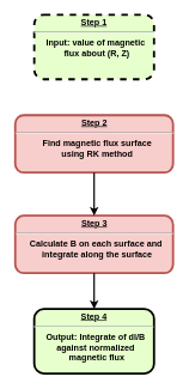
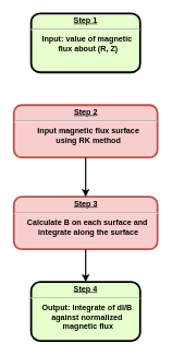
  <mxCell id="0" />
  <mxCell id="1" parent="0" />
- <mxCell id="2" value="&lt;p style=&quot;margin: 0px ; margin-top: 4px ; text-align: center ; text-decoration: underline&quot;&gt;&lt;strong&gt;Step 1&lt;br&gt;&lt;/strong&gt;&lt;/p&gt;&lt;hr&gt;&lt;p style=&quot;margin: 0px ; margin-left: 8px&quot;&gt;Input: value of&amp;nbsp;&lt;span&gt;magnetic&amp;nbsp;&lt;/span&gt;&lt;/p&gt;&lt;p style=&quot;margin: 0px ; margin-left: 8px&quot;&gt;&lt;span&gt;flux&amp;nbsp;&lt;/span&gt;&lt;span&gt;about (R, Z)&lt;/span&gt;&lt;/p&gt;" style="verticalAlign=middle;align=center;overflow=fill;fontSize=12;fontFamily=Helvetica;html=1;rounded=1;fontStyle=1;strokeWidth=3;fillColor=#E6FFCC;dashed=1;" parent="1" vertex="1"><mxGeometry x="47" y="20" width="167" height="90" as="geometry" /></mxCell>
- <mxCell id="3" value="&lt;p style=&quot;margin: 0px ; margin-top: 4px ; text-align: center ; text-decoration: underline&quot;&gt;&lt;strong&gt;Step 2&lt;br&gt;&lt;/strong&gt;&lt;/p&gt;&lt;hr&gt;&lt;p style=&quot;margin: 0px ; margin-left: 8px&quot;&gt;Find magnetic flux surface&lt;/p&gt;&lt;p style=&quot;margin: 0px ; margin-left: 8px&quot;&gt;using RK method&lt;/p&gt;" style="verticalAlign=middle;align=center;overflow=fill;fontSize=12;fontFamily=Helvetica;html=1;rounded=1;fontStyle=1;strokeWidth=3;fillColor=#f8cecc;strokeColor=#b85450;" parent="1" vertex="1"><mxGeometry x="20.5" y="160" width="220" height="80" as="geometry" /></mxCell>
+ <mxCell id="2" value="&lt;p style=&quot;margin: 0px ; margin-top: 4px ; text-align: center ; text-decoration: underline&quot;&gt;&lt;strong&gt;Step 1&lt;br&gt;&lt;/strong&gt;&lt;/p&gt;&lt;hr&gt;&lt;p style=&quot;margin: 0px ; margin-left: 8px&quot;&gt;Input: value of&amp;nbsp;&lt;span&gt;magnetic&amp;nbsp;&lt;/span&gt;&lt;/p&gt;&lt;p style=&quot;margin: 0px ; margin-left: 8px&quot;&gt;&lt;span&gt;flux&amp;nbsp;&lt;/span&gt;&lt;span&gt;about (R, Z)&lt;/span&gt;&lt;/p&gt;" style="verticalAlign=middle;align=center;overflow=fill;fontSize=12;fontFamily=Helvetica;html=1;rounded=1;fontStyle=1;strokeWidth=3;fillColor=#E6FFCC" parent="1" vertex="1"><mxGeometry x="47" y="20" width="167" height="90" as="geometry" /></mxCell>
+ <mxCell id="3" value="&lt;p style=&quot;margin: 0px ; margin-top: 4px ; text-align: center ; text-decoration: underline&quot;&gt;&lt;strong&gt;Step 2&lt;br&gt;&lt;/strong&gt;&lt;/p&gt;&lt;hr&gt;&lt;p style=&quot;margin: 0px ; margin-left: 8px&quot;&gt;Input magnetic flux surface&lt;/p&gt;&lt;p style=&quot;margin: 0px ; margin-left: 8px&quot;&gt;using RK method&lt;/p&gt;" style="verticalAlign=middle;align=center;overflow=fill;fontSize=12;fontFamily=Helvetica;html=1;rounded=1;fontStyle=1;strokeWidth=3;fillColor=#f8cecc;strokeColor=#b85450;" parent="1" vertex="1"><mxGeometry x="20.5" y="160" width="220" height="80" as="geometry" /></mxCell>
  <mxCell id="4" value="&lt;p style=&quot;margin: 0px ; margin-top: 4px ; text-align: center ; text-decoration: underline&quot;&gt;&lt;strong&gt;Step 3&lt;br&gt;&lt;/strong&gt;&lt;/p&gt;&lt;hr&gt;&lt;p style=&quot;margin: 0px ; margin-left: 8px&quot;&gt;Calculate B on each surface and&amp;nbsp;&lt;/p&gt;&lt;p style=&quot;margin: 0px ; margin-left: 8px&quot;&gt;integrate along the surface&lt;/p&gt;" style="verticalAlign=middle;align=center;overflow=fill;fontSize=12;fontFamily=Helvetica;html=1;rounded=1;fontStyle=1;strokeWidth=3;fillColor=#f8cecc;strokeColor=#b85450;" parent="1" vertex="1"><mxGeometry x="20.5" y="300" width="220" height="80" as="geometry" /></mxCell>
  <mxCell id="5" value="" style="endArrow=classic;html=1;rounded=1;exitX=0.5;exitY=1;exitDx=0;exitDy=0;strokeWidth=2;edgeStyle=orthogonalEdgeStyle;" parent="1" source="3" target="4" edge="1"><mxGeometry width="50" height="50" relative="1" as="geometry"><mxPoint x="150.5" y="228" as="sourcePoint" /><mxPoint x="150.5" y="288" as="targetPoint" /></mxGeometry></mxCell>
  <mxCell id="6" value="&lt;p style=&quot;margin: 0px ; margin-top: 4px ; text-align: center ; text-decoration: underline&quot;&gt;&lt;strong&gt;Step 4&lt;br&gt;&lt;/strong&gt;&lt;/p&gt;&lt;hr&gt;&lt;p style=&quot;margin: 0px ; margin-left: 8px&quot;&gt;Output: Integrate of dl/B&amp;nbsp;&lt;/p&gt;&lt;p style=&quot;margin: 0px ; margin-left: 8px&quot;&gt;against normalized&amp;nbsp;&lt;/p&gt;&lt;p style=&quot;margin: 0px ; margin-left: 8px&quot;&gt;magnetic flux&lt;/p&gt;" style="verticalAlign=middle;align=center;overflow=fill;fontSize=12;fontFamily=Helvetica;html=1;rounded=1;fontStyle=1;strokeWidth=3;fillColor=#E6FFCC" parent="1" vertex="1"><mxGeometry x="47" y="430" width="167" height="90" as="geometry" /></mxCell>
  <mxCell id="7" value="" style="endArrow=classic;html=1;rounded=1;strokeWidth=2;entryX=0.5;entryY=0;entryDx=0;entryDy=0;edgeStyle=orthogonalEdgeStyle;exitX=0.5;exitY=1;exitDx=0;exitDy=0;" parent="1" source="4" target="6" edge="1"><mxGeometry width="50" height="50" relative="1" as="geometry"><mxPoint x="147" y="400" as="sourcePoint" /><mxPoint x="150.5" y="438" as="targetPoint" /></mxGeometry></mxCell>
